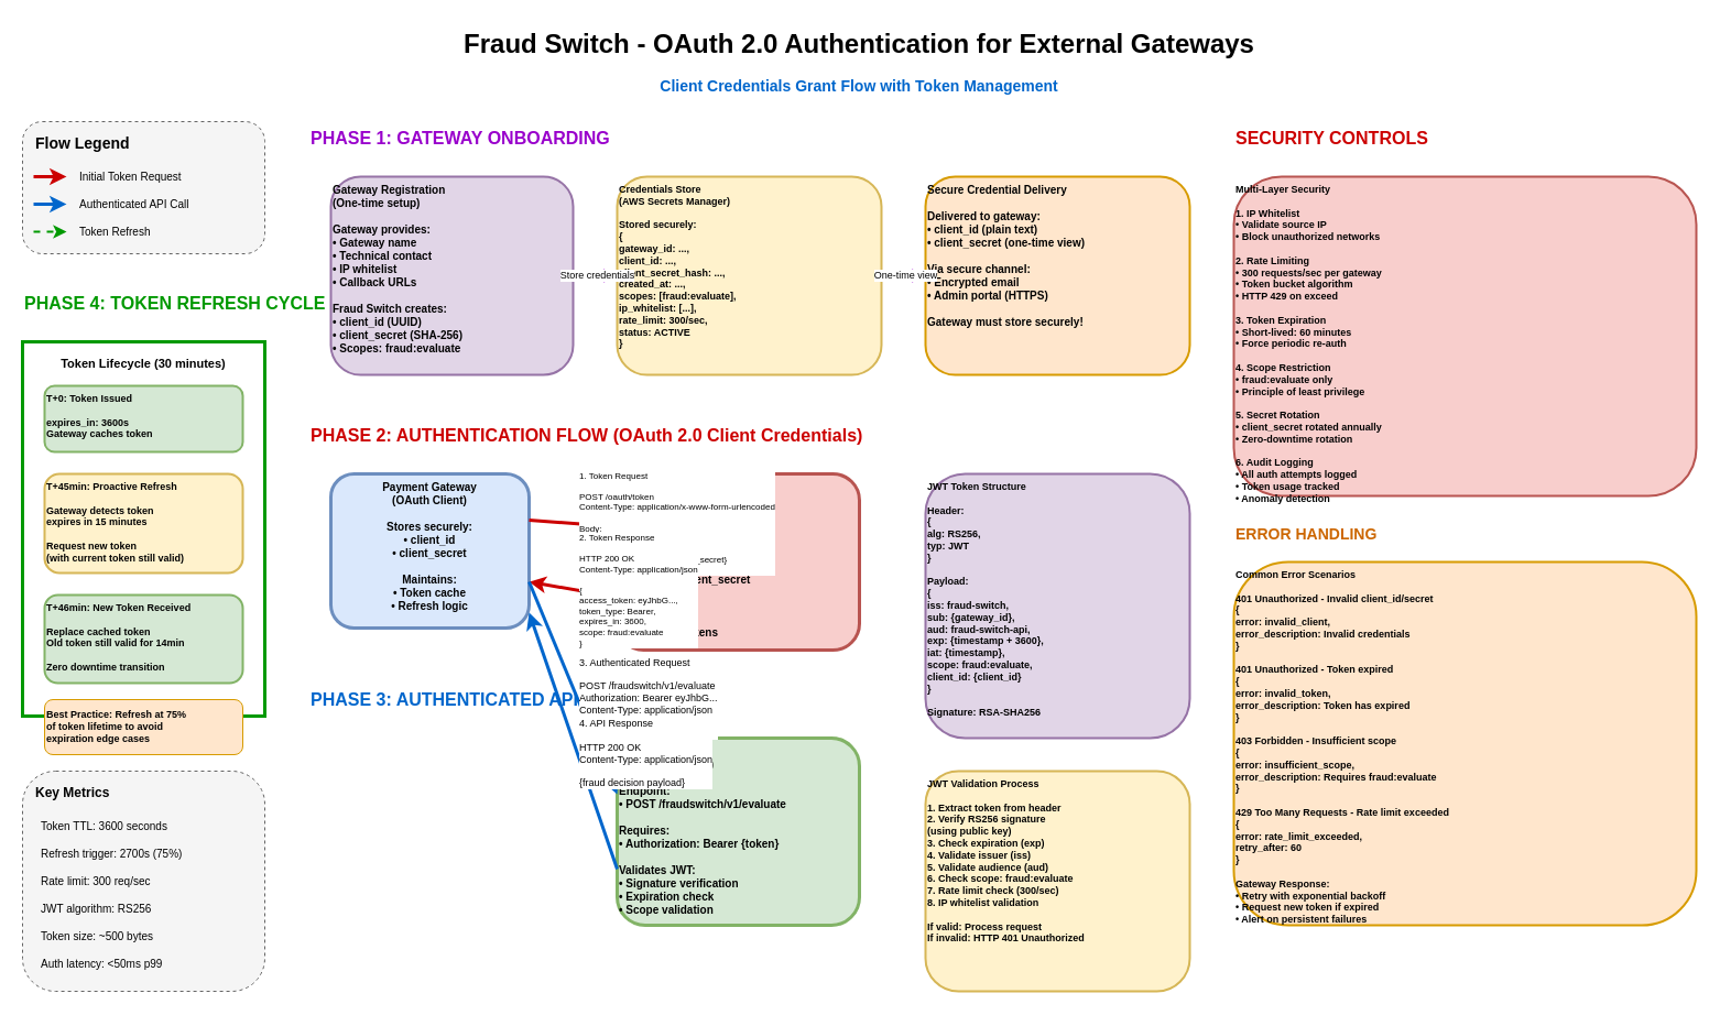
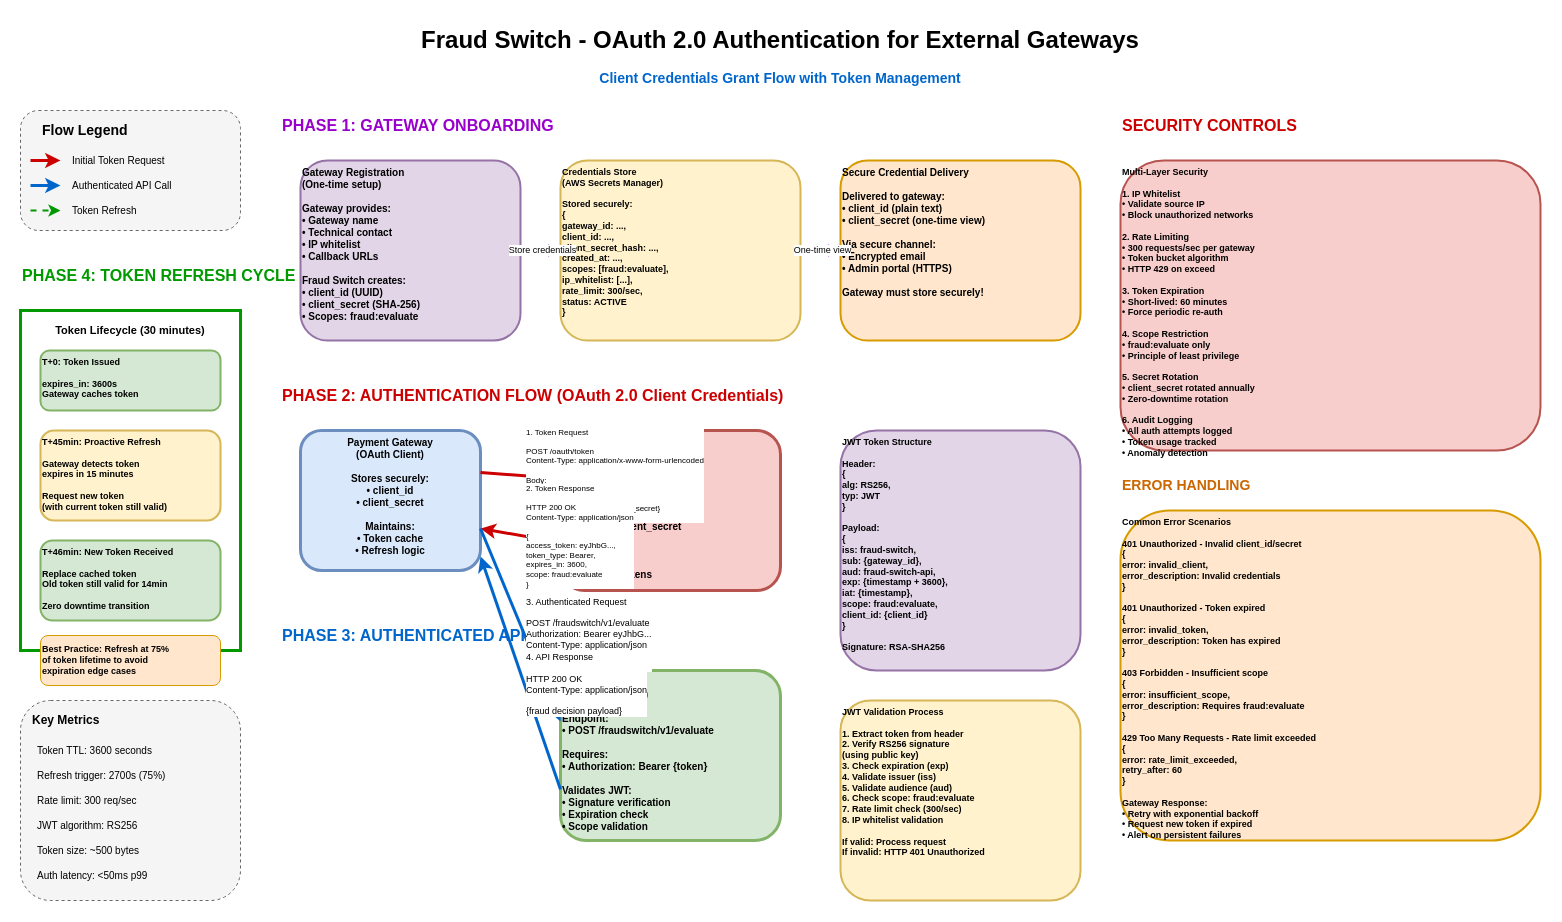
  <mxCell id="0" />
  <mxCell id="1" parent="0" />
  <mxCell id="2" value="Fraud Switch - OAuth 2.0 Authentication for External Gateways" style="text;html=1;strokeColor=none;fillColor=none;align=center;verticalAlign=middle;whiteSpace=wrap;rounded=0;fontSize=24;fontStyle=1" vertex="1" parent="1"><mxGeometry x="280" y="20" width="1000" height="40" as="geometry" /></mxCell>
  <mxCell id="3" value="Client Credentials Grant Flow with Token Management" style="text;html=1;strokeColor=none;fillColor=none;align=center;verticalAlign=middle;whiteSpace=wrap;rounded=0;fontSize=14;fontColor=#0066CC;fontStyle=1" vertex="1" parent="1"><mxGeometry x="280" y="65" width="1000" height="25" as="geometry" /></mxCell>
  <mxCell id="4" value="" style="rounded=1;whiteSpace=wrap;html=1;fillColor=#f5f5f5;strokeColor=#666666;dashed=1;" vertex="1" parent="1"><mxGeometry x="20" y="110" width="220" height="120" as="geometry" /></mxCell>
- <mxCell id="5" value="Flow Legend" style="text;html=1;strokeColor=none;fillColor=none;align=left;verticalAlign=middle;whiteSpace=wrap;rounded=0;fontSize=14;fontStyle=1" vertex="1" parent="1"><mxGeometry x="30" y="120" width="150" height="20" as="geometry" /></mxCell>
+ <mxCell id="5" value="Flow Legend" style="text;html=1;strokeColor=none;fillColor=none;align=left;verticalAlign=middle;whiteSpace=wrap;rounded=0;fontSize=14;fontStyle=1" vertex="1" parent="1"><mxGeometry x="40" y="120" width="150" height="20" as="geometry" /></mxCell>
  <mxCell id="6" value="Initial Token Request" style="text;html=1;strokeColor=none;fillColor=none;align=left;verticalAlign=middle;whiteSpace=wrap;rounded=0;fontSize=10;" vertex="1" parent="1"><mxGeometry x="70" y="150" width="140" height="20" as="geometry" /></mxCell>
  <mxCell id="7" value="Authenticated API Call" style="text;html=1;strokeColor=none;fillColor=none;align=left;verticalAlign=middle;whiteSpace=wrap;rounded=0;fontSize=10;" vertex="1" parent="1"><mxGeometry x="70" y="175" width="140" height="20" as="geometry" /></mxCell>
  <mxCell id="8" value="Token Refresh" style="text;html=1;strokeColor=none;fillColor=none;align=left;verticalAlign=middle;whiteSpace=wrap;rounded=0;fontSize=10;" vertex="1" parent="1"><mxGeometry x="70" y="200" width="140" height="20" as="geometry" /></mxCell>
  <mxCell id="9" value="" style="endArrow=classic;html=1;strokeWidth=3;strokeColor=#CC0000;" edge="1" parent="1"><mxGeometry width="50" height="50" relative="1" as="geometry"><mxPoint x="30" y="160" as="sourcePoint" /><mxPoint x="60" y="160" as="targetPoint" /></mxGeometry></mxCell>
  <mxCell id="10" value="" style="endArrow=classic;html=1;strokeWidth=3;strokeColor=#0066CC;" edge="1" parent="1"><mxGeometry width="50" height="50" relative="1" as="geometry"><mxPoint x="30" y="185" as="sourcePoint" /><mxPoint x="60" y="185" as="targetPoint" /></mxGeometry></mxCell>
  <mxCell id="11" value="" style="endArrow=classic;html=1;strokeWidth=2;strokeColor=#009900;dashed=1;" edge="1" parent="1"><mxGeometry width="50" height="50" relative="1" as="geometry"><mxPoint x="30" y="210" as="sourcePoint" /><mxPoint x="60" y="210" as="targetPoint" /></mxGeometry></mxCell>
  <mxCell id="12" value="PHASE 1: GATEWAY ONBOARDING" style="text;html=1;strokeColor=none;fillColor=none;align=left;verticalAlign=middle;whiteSpace=wrap;rounded=0;fontSize=16;fontStyle=1;fontColor=#9900CC;" vertex="1" parent="1"><mxGeometry x="280" y="110" width="500" height="30" as="geometry" /></mxCell>
  <mxCell id="13" value="Gateway Registration&#10;(One-time setup)&#10;&#10;Gateway provides:&#10;• Gateway name&#10;• Technical contact&#10;• IP whitelist&#10;• Callback URLs&#10;&#10;Fraud Switch creates:&#10;• client_id (UUID)&#10;• client_secret (SHA-256)&#10;• Scopes: fraud:evaluate" style="rounded=1;whiteSpace=wrap;html=1;fillColor=#e1d5e7;strokeColor=#9673a6;verticalAlign=top;fontSize=10;fontStyle=1;strokeWidth=2;align=left;" vertex="1" parent="1"><mxGeometry x="300" y="160" width="220" height="180" as="geometry" /></mxCell>
  <mxCell id="14" value="Credentials Store&#10;(AWS Secrets Manager)&#10;&#10;Stored securely:&#10;{&#10;  gateway_id: ...,&#10;  client_id: ...,&#10;  client_secret_hash: ...,&#10;  created_at: ...,&#10;  scopes: [fraud:evaluate],&#10;  ip_whitelist: [...],&#10;  rate_limit: 300/sec,&#10;  status: ACTIVE&#10;}" style="rounded=1;whiteSpace=wrap;html=1;fillColor=#fff2cc;strokeColor=#d6b656;verticalAlign=top;fontSize=9;fontStyle=1;strokeWidth=2;align=left;" vertex="1" parent="1"><mxGeometry x="560" y="160" width="240" height="180" as="geometry" /></mxCell>
  <mxCell id="15" value="Store credentials" style="endArrow=classic;html=1;exitX=1;exitY=0.5;exitDx=0;exitDy=0;entryX=0;entryY=0.5;entryDx=0;entryDy=0;strokeWidth=2;strokeColor=#9900CC;fontSize=9;" edge="1" parent="1" source="13" target="14"><mxGeometry x="0.1" width="50" height="50" relative="1" as="geometry"><mxPoint x="580" y="300" as="sourcePoint" /><mxPoint x="630" y="250" as="targetPoint" /><mxPoint as="offset" /></mxGeometry></mxCell>
  <mxCell id="16" value="Secure Credential Delivery&#10;&#10;Delivered to gateway:&#10;• client_id (plain text)&#10;• client_secret (one-time view)&#10;&#10;Via secure channel:&#10;• Encrypted email&#10;• Admin portal (HTTPS)&#10;&#10;Gateway must store securely!" style="rounded=1;whiteSpace=wrap;html=1;fillColor=#ffe6cc;strokeColor=#d79b00;verticalAlign=top;fontSize=10;fontStyle=1;strokeWidth=2;align=left;" vertex="1" parent="1"><mxGeometry x="840" y="160" width="240" height="180" as="geometry" /></mxCell>
  <mxCell id="17" value="One-time view" style="endArrow=classic;html=1;exitX=1;exitY=0.5;exitDx=0;exitDy=0;entryX=0;entryY=0.5;entryDx=0;entryDy=0;strokeWidth=2;strokeColor=#9900CC;fontSize=9;" edge="1" parent="1" source="14" target="16"><mxGeometry x="0.1" width="50" height="50" relative="1" as="geometry"><mxPoint x="830" y="300" as="sourcePoint" /><mxPoint x="880" y="250" as="targetPoint" /><mxPoint as="offset" /></mxGeometry></mxCell>
  <mxCell id="18" value="PHASE 2: AUTHENTICATION FLOW (OAuth 2.0 Client Credentials)" style="text;html=1;strokeColor=none;fillColor=none;align=left;verticalAlign=middle;whiteSpace=wrap;rounded=0;fontSize=16;fontStyle=1;fontColor=#CC0000;" vertex="1" parent="1"><mxGeometry x="280" y="380" width="800" height="30" as="geometry" /></mxCell>
  <mxCell id="19" value="Payment Gateway&#10;(OAuth Client)&#10;&#10;Stores securely:&#10;• client_id&#10;• client_secret&#10;&#10;Maintains:&#10;• Token cache&#10;• Refresh logic" style="rounded=1;whiteSpace=wrap;html=1;fillColor=#dae8fc;strokeColor=#6c8ebf;verticalAlign=top;fontSize=10;fontStyle=1;strokeWidth=3;" vertex="1" parent="1"><mxGeometry x="300" y="430" width="180" height="140" as="geometry" /></mxCell>
  <mxCell id="20" value="Fraud Switch&#10;Authorization Server&#10;&#10;Endpoints:&#10;• POST /oauth/token&#10;&#10;Validates:&#10;• client_id + client_secret&#10;• IP whitelist&#10;• Rate limits&#10;&#10;Issues JWT tokens" style="rounded=1;whiteSpace=wrap;html=1;fillColor=#f8cecc;strokeColor=#b85450;verticalAlign=top;fontSize=10;fontStyle=1;strokeWidth=3;align=left;" vertex="1" parent="1"><mxGeometry x="560" y="430" width="220" height="160" as="geometry" /></mxCell>
  <mxCell id="21" value="1. Token Request&#10;&#10;POST /oauth/token&#10;Content-Type: application/x-www-form-urlencoded&#10;&#10;Body:&#10;grant_type=client_credentials&#10;client_id={gateway_client_id}&#10;client_secret={gateway_client_secret}&#10;scope=fraud:evaluate" style="endArrow=classic;html=1;exitX=1;exitY=0.3;exitDx=0;exitDy=0;entryX=0;entryY=0.3;entryDx=0;entryDy=0;strokeWidth=3;strokeColor=#CC0000;fontSize=8;align=left;" edge="1" parent="1" source="19" target="20"><mxGeometry x="0.1" width="50" height="50" relative="1" as="geometry"><mxPoint x="530" y="500" as="sourcePoint" /><mxPoint x="580" y="450" as="targetPoint" /><mxPoint as="offset" /></mxGeometry></mxCell>
  <mxCell id="22" value="2. Token Response&#10;&#10;HTTP 200 OK&#10;Content-Type: application/json&#10;&#10;{&#10;  access_token: eyJhbG...,&#10;  token_type: Bearer,&#10;  expires_in: 3600,&#10;  scope: fraud:evaluate&#10;}" style="endArrow=classic;html=1;exitX=0;exitY=0.7;exitDx=0;exitDy=0;entryX=1;entryY=0.7;entryDx=0;entryDy=0;strokeWidth=3;strokeColor=#CC0000;fontSize=8;align=left;" edge="1" parent="1" source="20" target="19"><mxGeometry x="-0.1" width="50" height="50" relative="1" as="geometry"><mxPoint x="530" y="550" as="sourcePoint" /><mxPoint x="580" y="500" as="targetPoint" /><mxPoint as="offset" /></mxGeometry></mxCell>
  <mxCell id="23" value="JWT Token Structure&#10;&#10;Header:&#10;{&#10;  alg: RS256,&#10;  typ: JWT&#10;}&#10;&#10;Payload:&#10;{&#10;  iss: fraud-switch,&#10;  sub: {gateway_id},&#10;  aud: fraud-switch-api,&#10;  exp: {timestamp + 3600},&#10;  iat: {timestamp},&#10;  scope: fraud:evaluate,&#10;  client_id: {client_id}&#10;}&#10;&#10;Signature: RSA-SHA256" style="rounded=1;whiteSpace=wrap;html=1;fillColor=#e1d5e7;strokeColor=#9673a6;verticalAlign=top;fontSize=9;fontStyle=1;strokeWidth=2;align=left;" vertex="1" parent="1"><mxGeometry x="840" y="430" width="240" height="240" as="geometry" /></mxCell>
  <mxCell id="24" value="PHASE 3: AUTHENTICATED API RSA" style="text;html=1;strokeColor=none;fillColor=none;align=left;verticalAlign=middle;whiteSpace=wrap;rounded=0;fontSize=16;fontStyle=1;fontColor=#0066CC;" vertex="1" parent="1"><mxGeometry x="280" y="620" width="500" height="30" as="geometry" /></mxCell>
  <mxCell id="25" value="ETS API&#10;(Resource Server)&#10;&#10;Endpoint:&#10;• POST /fraudswitch/v1/evaluate&#10;&#10;Requires:&#10;• Authorization: Bearer {token}&#10;&#10;Validates JWT:&#10;• Signature verification&#10;• Expiration check&#10;• Scope validation" style="rounded=1;whiteSpace=wrap;html=1;fillColor=#d5e8d4;strokeColor=#82b366;verticalAlign=top;fontSize=10;fontStyle=1;strokeWidth=3;align=left;" vertex="1" parent="1"><mxGeometry x="560" y="670" width="220" height="170" as="geometry" /></mxCell>
  <mxCell id="26" value="3. Authenticated Request&#10;&#10;POST /fraudswitch/v1/evaluate&#10;Authorization: Bearer eyJhbG...&#10;Content-Type: application/json&#10;&#10;Body: {transaction payload}" style="endArrow=classic;html=1;exitX=1;exitY=0.7;exitDx=0;exitDy=0;entryX=0;entryY=0.3;entryDx=0;entryDy=0;strokeWidth=3;strokeColor=#0066CC;fontSize=9;align=left;" edge="1" parent="1" source="19" target="25"><mxGeometry x="0.1" width="50" height="50" relative="1" as="geometry"><mxPoint x="530" y="720" as="sourcePoint" /><mxPoint x="580" y="670" as="targetPoint" /><mxPoint as="offset" /></mxGeometry></mxCell>
  <mxCell id="27" value="4. API Response&#10;&#10;HTTP 200 OK&#10;Content-Type: application/json&#10;&#10;{fraud decision payload}" style="endArrow=classic;html=1;exitX=0;exitY=0.7;exitDx=0;exitDy=0;entryX=1;entryY=0.9;entryDx=0;entryDy=0;strokeWidth=3;strokeColor=#0066CC;fontSize=9;align=left;" edge="1" parent="1" source="25" target="19"><mxGeometry x="-0.1" width="50" height="50" relative="1" as="geometry"><mxPoint x="530" y="780" as="sourcePoint" /><mxPoint x="580" y="730" as="targetPoint" /><mxPoint as="offset" /></mxGeometry></mxCell>
  <mxCell id="28" value="JWT Validation Process&#10;&#10;1. Extract token from header&#10;2. Verify RS256 signature&#10;   (using public key)&#10;3. Check expiration (exp)&#10;4. Validate issuer (iss)&#10;5. Validate audience (aud)&#10;6. Check scope: fraud:evaluate&#10;7. Rate limit check (300/sec)&#10;8. IP whitelist validation&#10;&#10;If valid: Process request&#10;If invalid: HTTP 401 Unauthorized" style="rounded=1;whiteSpace=wrap;html=1;fillColor=#fff2cc;strokeColor=#d6b656;verticalAlign=top;fontSize=9;fontStyle=1;strokeWidth=2;align=left;" vertex="1" parent="1"><mxGeometry x="840" y="700" width="240" height="200" as="geometry" /></mxCell>
  <mxCell id="29" value="PHASE 4: TOKEN REFRESH CYCLE" style="text;html=1;strokeColor=none;fillColor=none;align=left;verticalAlign=middle;whiteSpace=wrap;rounded=0;fontSize=16;fontStyle=1;fontColor=#009900;" vertex="1" parent="1"><mxGeometry x="20" y="260" width="400" height="30" as="geometry" /></mxCell>
  <mxCell id="30" value="" style="rounded=0;whiteSpace=wrap;html=1;fillColor=none;strokeColor=#009900;strokeWidth=3;" vertex="1" parent="1"><mxGeometry x="20" y="310" width="220" height="340" as="geometry" /></mxCell>
  <mxCell id="31" value="Token Lifecycle (30 minutes)" style="text;html=1;strokeColor=none;fillColor=none;align=center;verticalAlign=middle;whiteSpace=wrap;rounded=0;fontSize=11;fontStyle=1" vertex="1" parent="1"><mxGeometry x="40" y="320" width="180" height="20" as="geometry" /></mxCell>
  <mxCell id="32" value="T+0: Token Issued&#10;&#10;expires_in: 3600s&#10;Gateway caches token" style="rounded=1;whiteSpace=wrap;html=1;fillColor=#d5e8d4;strokeColor=#82b366;verticalAlign=top;fontSize=9;fontStyle=1;strokeWidth=2;align=left;" vertex="1" parent="1"><mxGeometry x="40" y="350" width="180" height="60" as="geometry" /></mxCell>
  <mxCell id="33" value="T+45min: Proactive Refresh&#10;&#10;Gateway detects token&#10;expires in 15 minutes&#10;&#10;Request new token&#10;(with current token still valid)" style="rounded=1;whiteSpace=wrap;html=1;fillColor=#fff2cc;strokeColor=#d6b656;verticalAlign=top;fontSize=9;fontStyle=1;strokeWidth=2;align=left;" vertex="1" parent="1"><mxGeometry x="40" y="430" width="180" height="90" as="geometry" /></mxCell>
  <mxCell id="34" value="T+46min: New Token Received&#10;&#10;Replace cached token&#10;Old token still valid for 14min&#10;&#10;Zero downtime transition" style="rounded=1;whiteSpace=wrap;html=1;fillColor=#d5e8d4;strokeColor=#82b366;verticalAlign=top;fontSize=9;fontStyle=1;strokeWidth=2;align=left;" vertex="1" parent="1"><mxGeometry x="40" y="540" width="180" height="80" as="geometry" /></mxCell>
  <mxCell id="35" value="Best Practice: Refresh at 75%&#10;of token lifetime to avoid&#10;expiration edge cases" style="text;html=1;strokeColor=#d79b00;fillColor=#ffe6cc;align=left;verticalAlign=middle;whiteSpace=wrap;rounded=1;fontSize=9;fontStyle=1" vertex="1" parent="1"><mxGeometry x="40" y="635" width="180" height="50" as="geometry" /></mxCell>
  <mxCell id="36" value="SECURITY CONTROLS" style="text;html=1;strokeColor=none;fillColor=none;align=left;verticalAlign=middle;whiteSpace=wrap;rounded=0;fontSize=16;fontStyle=1;fontColor=#CC0000;" vertex="1" parent="1"><mxGeometry x="1120" y="110" width="300" height="30" as="geometry" /></mxCell>
  <mxCell id="37" value="Multi-Layer Security&#10;&#10;1. IP Whitelist&#10;   • Validate source IP&#10;   • Block unauthorized networks&#10;&#10;2. Rate Limiting&#10;   • 300 requests/sec per gateway&#10;   • Token bucket algorithm&#10;   • HTTP 429 on exceed&#10;&#10;3. Token Expiration&#10;   • Short-lived: 60 minutes&#10;   • Force periodic re-auth&#10;&#10;4. Scope Restriction&#10;   • fraud:evaluate only&#10;   • Principle of least privilege&#10;&#10;5. Secret Rotation&#10;   • client_secret rotated annually&#10;   • Zero-downtime rotation&#10;&#10;6. Audit Logging&#10;   • All auth attempts logged&#10;   • Token usage tracked&#10;   • Anomaly detection" style="rounded=1;whiteSpace=wrap;html=1;fillColor=#f8cecc;strokeColor=#b85450;verticalAlign=top;fontSize=9;fontStyle=1;strokeWidth=2;align=left;" vertex="1" parent="1"><mxGeometry x="1120" y="160" width="420" height="290" as="geometry" /></mxCell>
  <mxCell id="38" value="ERROR HANDLING" style="text;html=1;strokeColor=none;fillColor=none;align=left;verticalAlign=middle;whiteSpace=wrap;rounded=0;fontSize=14;fontStyle=1;fontColor=#CC6600;" vertex="1" parent="1"><mxGeometry x="1120" y="470" width="300" height="30" as="geometry" /></mxCell>
  <mxCell id="39" value="Common Error Scenarios&#10;&#10;401 Unauthorized - Invalid client_id/secret&#10;{&#10;  error: invalid_client,&#10;  error_description: Invalid credentials&#10;}&#10;&#10;401 Unauthorized - Token expired&#10;{&#10;  error: invalid_token,&#10;  error_description: Token has expired&#10;}&#10;&#10;403 Forbidden - Insufficient scope&#10;{&#10;  error: insufficient_scope,&#10;  error_description: Requires fraud:evaluate&#10;}&#10;&#10;429 Too Many Requests - Rate limit exceeded&#10;{&#10;  error: rate_limit_exceeded,&#10;  retry_after: 60&#10;}&#10;&#10;Gateway Response:&#10;• Retry with exponential backoff&#10;• Request new token if expired&#10;• Alert on persistent failures" style="rounded=1;whiteSpace=wrap;html=1;fillColor=#ffe6cc;strokeColor=#d79b00;verticalAlign=top;fontSize=9;fontStyle=1;strokeWidth=2;align=left;" vertex="1" parent="1"><mxGeometry x="1120" y="510" width="420" height="330" as="geometry" /></mxCell>
  <mxCell id="40" value="" style="rounded=1;whiteSpace=wrap;html=1;fillColor=#f5f5f5;strokeColor=#666666;dashed=1;" vertex="1" parent="1"><mxGeometry x="20" y="700" width="220" height="200" as="geometry" /></mxCell>
  <mxCell id="41" value="Key Metrics" style="text;html=1;strokeColor=none;fillColor=none;align=left;verticalAlign=middle;whiteSpace=wrap;rounded=0;fontSize=12;fontStyle=1" vertex="1" parent="1"><mxGeometry x="30" y="710" width="150" height="20" as="geometry" /></mxCell>
  <mxCell id="42" value="Token TTL: 3600 seconds" style="text;html=1;strokeColor=none;fillColor=none;align=left;verticalAlign=middle;whiteSpace=wrap;rounded=0;fontSize=10;" vertex="1" parent="1"><mxGeometry x="35" y="740" width="190" height="20" as="geometry" /></mxCell>
  <mxCell id="43" value="Refresh trigger: 2700s (75%)" style="text;html=1;strokeColor=none;fillColor=none;align=left;verticalAlign=middle;whiteSpace=wrap;rounded=0;fontSize=10;" vertex="1" parent="1"><mxGeometry x="35" y="765" width="190" height="20" as="geometry" /></mxCell>
  <mxCell id="44" value="Rate limit: 300 req/sec" style="text;html=1;strokeColor=none;fillColor=none;align=left;verticalAlign=middle;whiteSpace=wrap;rounded=0;fontSize=10;" vertex="1" parent="1"><mxGeometry x="35" y="790" width="190" height="20" as="geometry" /></mxCell>
  <mxCell id="45" value="JWT algorithm: RS256" style="text;html=1;strokeColor=none;fillColor=none;align=left;verticalAlign=middle;whiteSpace=wrap;rounded=0;fontSize=10;" vertex="1" parent="1"><mxGeometry x="35" y="815" width="190" height="20" as="geometry" /></mxCell>
  <mxCell id="46" value="Token size: ~500 bytes" style="text;html=1;strokeColor=none;fillColor=none;align=left;verticalAlign=middle;whiteSpace=wrap;rounded=0;fontSize=10;" vertex="1" parent="1"><mxGeometry x="35" y="840" width="190" height="20" as="geometry" /></mxCell>
  <mxCell id="47" value="Auth latency: &lt;50ms p99" style="text;html=1;strokeColor=none;fillColor=none;align=left;verticalAlign=middle;whiteSpace=wrap;rounded=0;fontSize=10;" vertex="1" parent="1"><mxGeometry x="35" y="865" width="190" height="20" as="geometry" /></mxCell>
